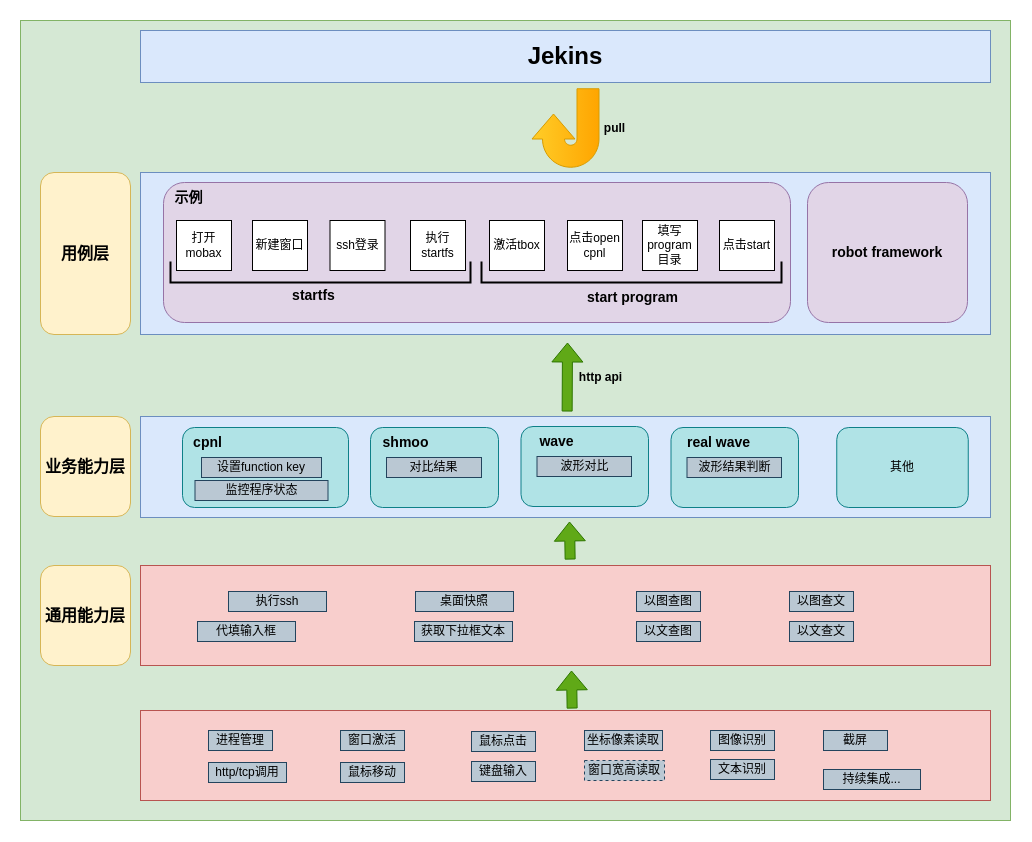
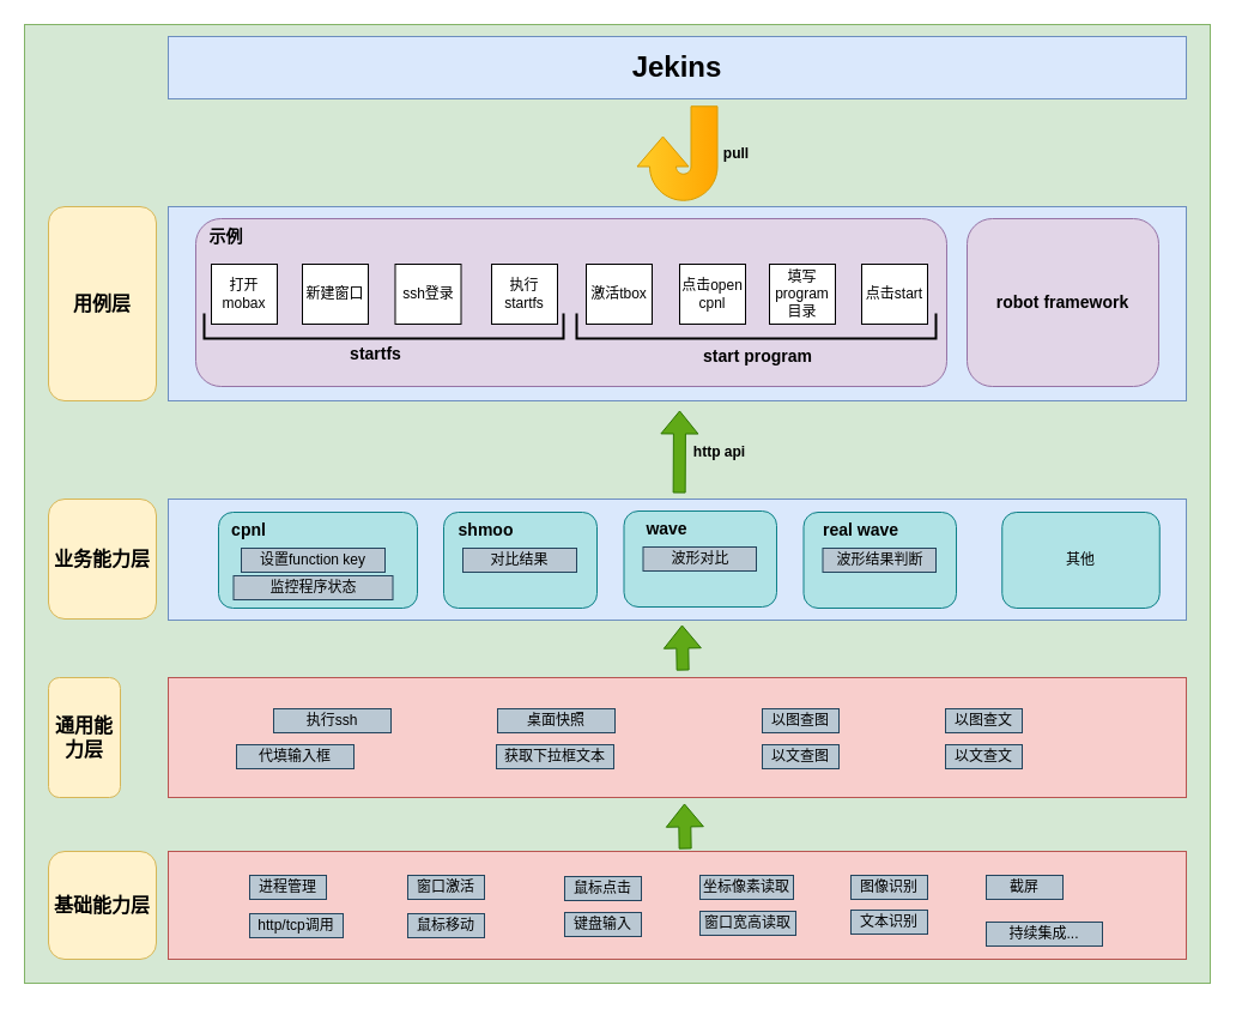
  <mxCell id="0" />
  <mxCell id="1" parent="0" />
  <mxCell id="2" value="" style="rounded=0;whiteSpace=wrap;html=1;fillColor=#d5e8d4;strokeColor=#82b366;" parent="1" vertex="1"><mxGeometry x="20" y="20" width="990" height="800" as="geometry" /></mxCell>
  <mxCell id="3" value="" style="rounded=0;whiteSpace=wrap;html=1;fillColor=#f8cecc;strokeColor=#b85450;" parent="1" vertex="1"><mxGeometry x="140" y="710" width="850" height="90" as="geometry" /></mxCell>
+ <mxCell id="4" value="&lt;b&gt;&lt;font style=&quot;font-size: 16px;&quot;&gt;基础能力层&lt;/font&gt;&lt;/b&gt;" style="rounded=1;whiteSpace=wrap;html=1;fillColor=#fff2cc;strokeColor=#d6b656;" parent="1" vertex="1"><mxGeometry x="40" y="710" width="90" height="90" as="geometry" /></mxCell>
  <mxCell id="5" value="鼠标点击" style="rounded=0;whiteSpace=wrap;html=1;fillColor=#bac8d3;strokeColor=#23445d;" parent="1" vertex="1"><mxGeometry x="471" y="731" width="64" height="20" as="geometry" /></mxCell>
  <mxCell id="6" value="鼠标移动" style="rounded=0;whiteSpace=wrap;html=1;fillColor=#bac8d3;strokeColor=#23445d;" parent="1" vertex="1"><mxGeometry x="340" y="762" width="64" height="20" as="geometry" /></mxCell>
  <mxCell id="7" value="键盘输入" style="rounded=0;whiteSpace=wrap;html=1;fillColor=#bac8d3;strokeColor=#23445d;" parent="1" vertex="1"><mxGeometry x="471" y="761" width="64" height="20" as="geometry" /></mxCell>
  <mxCell id="8" value="截屏" style="rounded=0;whiteSpace=wrap;html=1;fillColor=#bac8d3;strokeColor=#23445d;" parent="1" vertex="1"><mxGeometry x="823" y="730" width="64" height="20" as="geometry" /></mxCell>
  <mxCell id="9" value="进程管理" style="rounded=0;whiteSpace=wrap;html=1;fillColor=#bac8d3;strokeColor=#23445d;" parent="1" vertex="1"><mxGeometry x="208" y="730" width="64" height="20" as="geometry" /></mxCell>
  <mxCell id="10" value="窗口激活" style="rounded=0;whiteSpace=wrap;html=1;fillColor=#bac8d3;strokeColor=#23445d;" parent="1" vertex="1"><mxGeometry x="340" y="730" width="64" height="20" as="geometry" /></mxCell>
  <mxCell id="11" value="http/tcp调用" style="rounded=0;whiteSpace=wrap;html=1;fillColor=#bac8d3;strokeColor=#23445d;" parent="1" vertex="1"><mxGeometry x="208" y="762" width="78" height="20" as="geometry" /></mxCell>
  <mxCell id="12" value="坐标像素读取" style="rounded=0;whiteSpace=wrap;html=1;fillColor=#bac8d3;strokeColor=#23445d;" parent="1" vertex="1"><mxGeometry x="584" y="730" width="78" height="20" as="geometry" /></mxCell>
- <mxCell id="13" value="窗口宽高读取" style="rounded=0;whiteSpace=wrap;html=1;fillColor=#bac8d3;strokeColor=#23445d;dashed=1;" parent="1" vertex="1"><mxGeometry x="584" y="760" width="80" height="20" as="geometry" /></mxCell>
+ <mxCell id="13" value="窗口宽高读取" style="rounded=0;whiteSpace=wrap;html=1;fillColor=#bac8d3;strokeColor=#23445d;" parent="1" vertex="1"><mxGeometry x="584" y="760" width="80" height="20" as="geometry" /></mxCell>
  <mxCell id="14" value="图像识别" style="rounded=0;whiteSpace=wrap;html=1;fillColor=#bac8d3;strokeColor=#23445d;" parent="1" vertex="1"><mxGeometry x="710" y="730" width="64" height="20" as="geometry" /></mxCell>
  <mxCell id="15" value="文本识别" style="rounded=0;whiteSpace=wrap;html=1;fillColor=#bac8d3;strokeColor=#23445d;" parent="1" vertex="1"><mxGeometry x="710" y="759" width="64" height="20" as="geometry" /></mxCell>
- <mxCell id="16" value="&lt;b&gt;&lt;font style=&quot;font-size: 16px;&quot;&gt;通用能力层&lt;/font&gt;&lt;/b&gt;" style="rounded=1;whiteSpace=wrap;html=1;fillColor=#fff2cc;strokeColor=#d6b656;" parent="1" vertex="1"><mxGeometry x="40" y="565" width="90" height="100" as="geometry" /></mxCell>
+ <mxCell id="16" value="&lt;b&gt;&lt;font style=&quot;font-size: 16px;&quot;&gt;通用能力层&lt;/font&gt;&lt;/b&gt;" style="rounded=1;whiteSpace=wrap;html=1;fillColor=#fff2cc;strokeColor=#d6b656;" parent="1" vertex="1"><mxGeometry x="40" y="565" width="60" height="100" as="geometry" /></mxCell>
  <mxCell id="17" value="" style="rounded=0;whiteSpace=wrap;html=1;fillColor=#f8cecc;strokeColor=#b85450;" parent="1" vertex="1"><mxGeometry x="140" y="565" width="850" height="100" as="geometry" /></mxCell>
  <mxCell id="18" value="" style="shape=flexArrow;endArrow=classic;html=1;rounded=0;exitX=0.489;exitY=0.017;exitDx=0;exitDy=0;exitPerimeter=0;fillColor=#60a917;strokeColor=#2D7600;" parent="1" edge="1"><mxGeometry width="50" height="50" relative="1" as="geometry"><mxPoint x="571.65" y="708.06" as="sourcePoint" /><mxPoint x="571" y="670" as="targetPoint" /></mxGeometry></mxCell>
  <mxCell id="19" value="以图查图" style="rounded=0;whiteSpace=wrap;html=1;fillColor=#bac8d3;strokeColor=#23445d;" parent="1" vertex="1"><mxGeometry x="636" y="591" width="64" height="20" as="geometry" /></mxCell>
  <mxCell id="20" value="以图查文" style="rounded=0;whiteSpace=wrap;html=1;fillColor=#bac8d3;strokeColor=#23445d;" parent="1" vertex="1"><mxGeometry x="789" y="591" width="64" height="20" as="geometry" /></mxCell>
  <mxCell id="21" value="以文查图" style="rounded=0;whiteSpace=wrap;html=1;fillColor=#bac8d3;strokeColor=#23445d;" parent="1" vertex="1"><mxGeometry x="636" y="621" width="64" height="20" as="geometry" /></mxCell>
  <mxCell id="22" value="以文查文" style="rounded=0;whiteSpace=wrap;html=1;fillColor=#bac8d3;strokeColor=#23445d;" parent="1" vertex="1"><mxGeometry x="789" y="621" width="64" height="20" as="geometry" /></mxCell>
  <mxCell id="23" value="获取下拉框文本" style="rounded=0;whiteSpace=wrap;html=1;fillColor=#bac8d3;strokeColor=#23445d;" parent="1" vertex="1"><mxGeometry x="414" y="621" width="98" height="20" as="geometry" /></mxCell>
  <mxCell id="24" value="执行ssh" style="rounded=0;whiteSpace=wrap;html=1;fillColor=#bac8d3;strokeColor=#23445d;" parent="1" vertex="1"><mxGeometry x="228" y="591" width="98" height="20" as="geometry" /></mxCell>
  <mxCell id="25" value="桌面快照" style="rounded=0;whiteSpace=wrap;html=1;fillColor=#bac8d3;strokeColor=#23445d;" parent="1" vertex="1"><mxGeometry x="415" y="591" width="98" height="20" as="geometry" /></mxCell>
  <mxCell id="26" value="代填输入框" style="rounded=0;whiteSpace=wrap;html=1;fillColor=#bac8d3;strokeColor=#23445d;" parent="1" vertex="1"><mxGeometry x="197" y="621" width="98" height="20" as="geometry" /></mxCell>
  <mxCell id="27" value="&lt;b&gt;&lt;font style=&quot;font-size: 16px;&quot;&gt;业务能力层&lt;/font&gt;&lt;/b&gt;" style="rounded=1;whiteSpace=wrap;html=1;fillColor=#fff2cc;strokeColor=#d6b656;" parent="1" vertex="1"><mxGeometry x="40" y="416" width="90" height="100" as="geometry" /></mxCell>
  <mxCell id="28" value="" style="shape=flexArrow;endArrow=classic;html=1;rounded=0;exitX=0.489;exitY=0.017;exitDx=0;exitDy=0;exitPerimeter=0;fillColor=#60a917;strokeColor=#2D7600;" parent="1" edge="1"><mxGeometry width="50" height="50" relative="1" as="geometry"><mxPoint x="569.65" y="559.06" as="sourcePoint" /><mxPoint x="569" y="521" as="targetPoint" /></mxGeometry></mxCell>
  <mxCell id="29" value="" style="rounded=0;whiteSpace=wrap;html=1;fillColor=#dae8fc;strokeColor=#6c8ebf;" parent="1" vertex="1"><mxGeometry x="140" y="416" width="850" height="101" as="geometry" /></mxCell>
  <mxCell id="30" value="" style="rounded=1;whiteSpace=wrap;html=1;fillColor=#b0e3e6;strokeColor=#0e8088;" parent="1" vertex="1"><mxGeometry x="182" y="427" width="166" height="80" as="geometry" /></mxCell>
  <mxCell id="31" value="&lt;b&gt;&lt;font style=&quot;font-size: 14px;&quot;&gt;cpnl&lt;/font&gt;&lt;/b&gt;" style="text;html=1;align=center;verticalAlign=middle;resizable=0;points=[];autosize=1;strokeColor=none;fillColor=none;" parent="1" vertex="1"><mxGeometry x="182" y="427" width="50" height="30" as="geometry" /></mxCell>
  <mxCell id="32" value="设置function key" style="rounded=0;whiteSpace=wrap;html=1;fillColor=#bac8d3;strokeColor=#23445d;" parent="1" vertex="1"><mxGeometry x="201" y="457" width="120" height="20" as="geometry" /></mxCell>
  <mxCell id="33" value="监控程序状态" style="rounded=0;whiteSpace=wrap;html=1;fillColor=#bac8d3;strokeColor=#23445d;" parent="1" vertex="1"><mxGeometry x="194.5" y="480" width="133" height="20" as="geometry" /></mxCell>
  <mxCell id="34" value="" style="rounded=1;whiteSpace=wrap;html=1;fillColor=#b0e3e6;strokeColor=#0e8088;" parent="1" vertex="1"><mxGeometry x="370" y="427" width="128" height="80" as="geometry" /></mxCell>
  <mxCell id="35" value="&lt;font style=&quot;font-size: 14px;&quot;&gt;&lt;b&gt;shmoo&lt;/b&gt;&lt;/font&gt;" style="text;html=1;align=center;verticalAlign=middle;resizable=0;points=[];autosize=1;strokeColor=none;fillColor=none;" parent="1" vertex="1"><mxGeometry x="370" y="427" width="70" height="30" as="geometry" /></mxCell>
  <mxCell id="36" value="对比结果" style="rounded=0;whiteSpace=wrap;html=1;fillColor=#bac8d3;strokeColor=#23445d;" parent="1" vertex="1"><mxGeometry x="386" y="457" width="95" height="20" as="geometry" /></mxCell>
  <mxCell id="37" value="" style="shape=flexArrow;endArrow=classic;html=1;rounded=0;exitX=0.489;exitY=0.017;exitDx=0;exitDy=0;exitPerimeter=0;fillColor=#60a917;strokeColor=#2D7600;" parent="1" edge="1"><mxGeometry width="50" height="50" relative="1" as="geometry"><mxPoint x="566.65" y="411.06" as="sourcePoint" /><mxPoint x="567" y="342" as="targetPoint" /></mxGeometry></mxCell>
  <mxCell id="38" value="&lt;b&gt;http api&lt;/b&gt;" style="text;html=1;align=center;verticalAlign=middle;resizable=0;points=[];autosize=1;strokeColor=none;fillColor=none;" parent="1" vertex="1"><mxGeometry x="565" y="362" width="70" height="30" as="geometry" /></mxCell>
  <mxCell id="39" value="&lt;b&gt;&lt;font style=&quot;font-size: 16px;&quot;&gt;用例层&lt;/font&gt;&lt;/b&gt;" style="rounded=1;whiteSpace=wrap;html=1;fillColor=#fff2cc;strokeColor=#d6b656;" parent="1" vertex="1"><mxGeometry x="40" y="172" width="90" height="162" as="geometry" /></mxCell>
  <mxCell id="40" value="" style="rounded=0;whiteSpace=wrap;html=1;fillColor=#dae8fc;strokeColor=#6c8ebf;" parent="1" vertex="1"><mxGeometry x="140" y="172" width="850" height="162" as="geometry" /></mxCell>
  <mxCell id="41" value="" style="rounded=1;whiteSpace=wrap;html=1;fillColor=#e1d5e7;strokeColor=#9673a6;" parent="1" vertex="1"><mxGeometry x="163" y="182" width="627" height="140" as="geometry" /></mxCell>
  <mxCell id="42" value="&lt;b&gt;&lt;font style=&quot;font-size: 14px;&quot;&gt;示例&lt;/font&gt;&lt;/b&gt;" style="text;html=1;align=center;verticalAlign=middle;resizable=0;points=[];autosize=1;strokeColor=none;fillColor=none;" parent="1" vertex="1"><mxGeometry x="163" y="182" width="50" height="30" as="geometry" /></mxCell>
  <mxCell id="43" value="打开mobax" style="rounded=0;whiteSpace=wrap;html=1;" parent="1" vertex="1"><mxGeometry x="176" y="220" width="55" height="50" as="geometry" /></mxCell>
  <mxCell id="44" value="新建窗口" style="rounded=0;whiteSpace=wrap;html=1;" parent="1" vertex="1"><mxGeometry x="252" y="220" width="55" height="50" as="geometry" /></mxCell>
  <mxCell id="45" value="ssh登录" style="rounded=0;whiteSpace=wrap;html=1;" parent="1" vertex="1"><mxGeometry x="329.5" y="220" width="55" height="50" as="geometry" /></mxCell>
  <mxCell id="46" value="执行startfs" style="rounded=0;whiteSpace=wrap;html=1;" parent="1" vertex="1"><mxGeometry x="410" y="220" width="55" height="50" as="geometry" /></mxCell>
  <mxCell id="47" value="激活tbox" style="rounded=0;whiteSpace=wrap;html=1;" parent="1" vertex="1"><mxGeometry x="489" y="220" width="55" height="50" as="geometry" /></mxCell>
  <mxCell id="48" value="点击open cpnl" style="rounded=0;whiteSpace=wrap;html=1;" parent="1" vertex="1"><mxGeometry x="567" y="220" width="55" height="50" as="geometry" /></mxCell>
  <mxCell id="49" value="填写program目录" style="rounded=0;whiteSpace=wrap;html=1;" parent="1" vertex="1"><mxGeometry x="642" y="220" width="55" height="50" as="geometry" /></mxCell>
  <mxCell id="50" value="点击start" style="rounded=0;whiteSpace=wrap;html=1;" parent="1" vertex="1"><mxGeometry x="719" y="220" width="55" height="50" as="geometry" /></mxCell>
  <mxCell id="51" value="持续集成..." style="rounded=0;whiteSpace=wrap;html=1;fillColor=#bac8d3;strokeColor=#23445d;" vertex="1" parent="1"><mxGeometry x="823" y="769" width="97" height="20" as="geometry" /></mxCell>
  <mxCell id="52" value="其他" style="rounded=1;whiteSpace=wrap;html=1;fillColor=#b0e3e6;strokeColor=#0e8088;" vertex="1" parent="1"><mxGeometry x="836.25" y="427" width="131.5" height="80" as="geometry" /></mxCell>
  <mxCell id="53" value="&lt;b&gt;&lt;font style=&quot;font-size: 14px;&quot;&gt;robot framework&lt;/font&gt;&lt;/b&gt;" style="rounded=1;whiteSpace=wrap;html=1;fillColor=#e1d5e7;strokeColor=#9673a6;" vertex="1" parent="1"><mxGeometry x="807" y="182" width="160" height="140" as="geometry" /></mxCell>
  <mxCell id="54" value="&lt;b&gt;&lt;font style=&quot;font-size: 24px;&quot;&gt;Jekins&lt;/font&gt;&lt;/b&gt;" style="rounded=0;whiteSpace=wrap;html=1;fillColor=#dae8fc;strokeColor=#6c8ebf;" vertex="1" parent="1"><mxGeometry x="140" y="30" width="850" height="52" as="geometry" /></mxCell>
  <mxCell id="55" value="" style="html=1;shadow=0;dashed=0;align=center;verticalAlign=middle;shape=mxgraph.arrows2.uTurnArrow;dy=11;arrowHead=43;dx2=25;rotation=-90;fillColor=#ffcd28;gradientColor=#ffa500;strokeColor=#d79b00;" vertex="1" parent="1"><mxGeometry x="525.75" y="94" width="78.5" height="67" as="geometry" /></mxCell>
  <mxCell id="56" value="&lt;b&gt;pull&lt;/b&gt;" style="text;html=1;align=center;verticalAlign=middle;resizable=0;points=[];autosize=1;strokeColor=none;fillColor=none;" vertex="1" parent="1"><mxGeometry x="594" y="112.5" width="40" height="30" as="geometry" /></mxCell>
  <mxCell id="57" value="" style="rounded=1;whiteSpace=wrap;html=1;fillColor=#b0e3e6;strokeColor=#0e8088;" vertex="1" parent="1"><mxGeometry x="520.5" y="426" width="127.5" height="80" as="geometry" /></mxCell>
  <mxCell id="58" value="&lt;font style=&quot;font-size: 14px;&quot;&gt;&lt;b&gt;wave&lt;/b&gt;&lt;/font&gt;" style="text;html=1;align=center;verticalAlign=middle;resizable=0;points=[];autosize=1;strokeColor=none;fillColor=none;" vertex="1" parent="1"><mxGeometry x="525.5" y="426" width="60" height="30" as="geometry" /></mxCell>
  <mxCell id="59" value="波形对比" style="rounded=0;whiteSpace=wrap;html=1;fillColor=#bac8d3;strokeColor=#23445d;" vertex="1" parent="1"><mxGeometry x="536.5" y="456" width="94.5" height="20" as="geometry" /></mxCell>
  <mxCell id="60" value="" style="rounded=1;whiteSpace=wrap;html=1;fillColor=#b0e3e6;strokeColor=#0e8088;" vertex="1" parent="1"><mxGeometry x="670.5" y="427" width="127.5" height="80" as="geometry" /></mxCell>
  <mxCell id="61" value="&lt;font style=&quot;font-size: 14px;&quot;&gt;&lt;b&gt;real wave&lt;/b&gt;&lt;/font&gt;" style="text;html=1;align=center;verticalAlign=middle;resizable=0;points=[];autosize=1;strokeColor=none;fillColor=none;" vertex="1" parent="1"><mxGeometry x="673" y="427" width="90" height="30" as="geometry" /></mxCell>
  <mxCell id="62" value="波形结果判断" style="rounded=0;whiteSpace=wrap;html=1;fillColor=#bac8d3;strokeColor=#23445d;" vertex="1" parent="1"><mxGeometry x="686.5" y="457" width="94.5" height="20" as="geometry" /></mxCell>
  <mxCell id="63" value="" style="shape=partialRectangle;whiteSpace=wrap;html=1;bottom=1;right=1;left=1;top=0;fillColor=none;routingCenterX=-0.5;strokeWidth=2;" vertex="1" parent="1"><mxGeometry x="170" y="262" width="300" height="20" as="geometry" /></mxCell>
  <mxCell id="64" value="&lt;b&gt;&lt;font style=&quot;font-size: 14px;&quot;&gt;startf&lt;span style=&quot;background-color: transparent; color: light-dark(rgb(0, 0, 0), rgb(255, 255, 255));&quot;&gt;s&lt;/span&gt;&lt;/font&gt;&lt;/b&gt;" style="text;html=1;align=center;verticalAlign=middle;resizable=0;points=[];autosize=1;strokeColor=none;fillColor=none;" vertex="1" parent="1"><mxGeometry x="278" y="280" width="70" height="30" as="geometry" /></mxCell>
  <mxCell id="65" value="" style="shape=partialRectangle;whiteSpace=wrap;html=1;bottom=1;right=1;left=1;top=0;fillColor=none;routingCenterX=-0.5;strokeWidth=2;" vertex="1" parent="1"><mxGeometry x="481" y="262" width="300" height="20" as="geometry" /></mxCell>
  <mxCell id="66" value="&lt;b&gt;&lt;font style=&quot;font-size: 14px;&quot;&gt;start program&lt;/font&gt;&lt;/b&gt;" style="text;html=1;align=center;verticalAlign=middle;resizable=0;points=[];autosize=1;strokeColor=none;fillColor=none;" vertex="1" parent="1"><mxGeometry x="576.5" y="282" width="110" height="30" as="geometry" /></mxCell>
